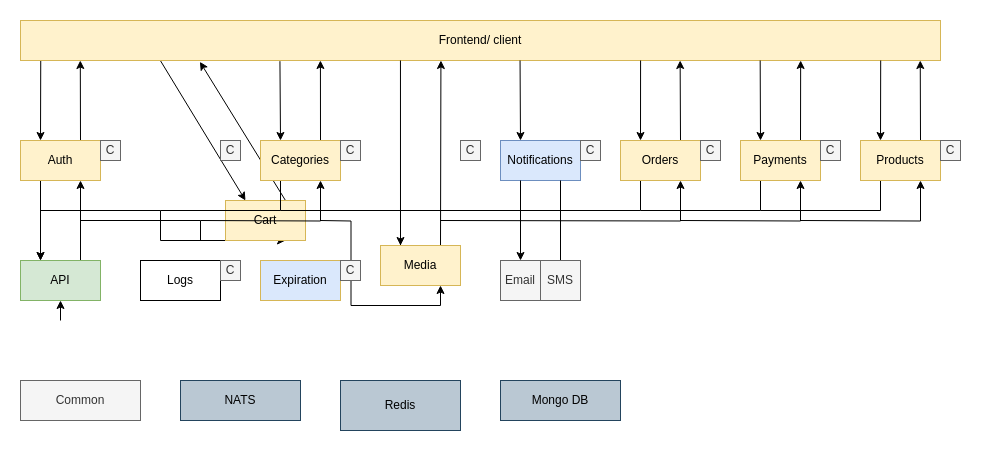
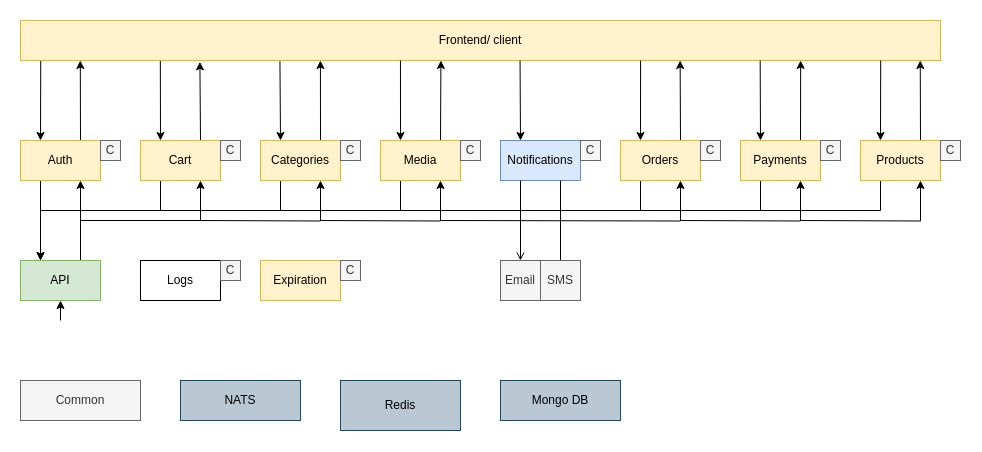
  <mxCell id="0" />
  <mxCell id="1" parent="0" />
  <mxCell id="2" style="edgeStyle=orthogonalEdgeStyle;rounded=0;orthogonalLoop=1;jettySize=auto;html=1;exitX=0.25;exitY=1;exitDx=0;exitDy=0;entryX=0.25;entryY=0;entryDx=0;entryDy=0;" edge="1" parent="1" source="8" target="5"><mxGeometry relative="1" as="geometry" /></mxCell>
  <mxCell id="3" style="edgeStyle=orthogonalEdgeStyle;rounded=0;orthogonalLoop=1;jettySize=auto;html=1;exitX=0.75;exitY=0;exitDx=0;exitDy=0;entryX=0.75;entryY=1;entryDx=0;entryDy=0;" edge="1" parent="1" source="5" target="8"><mxGeometry relative="1" as="geometry" /></mxCell>
  <mxCell id="4" style="edgeStyle=orthogonalEdgeStyle;rounded=0;orthogonalLoop=1;jettySize=auto;html=1;endArrow=classic;endFill=1;entryX=0.5;entryY=1;entryDx=0;entryDy=0;" edge="1" parent="1" target="5"><mxGeometry relative="1" as="geometry"><mxPoint x="60" y="320" as="sourcePoint" /></mxGeometry></mxCell>
  <mxCell id="5" value="API" style="whiteSpace=wrap;html=1;fillColor=#d5e8d4;strokeColor=#82b366;" parent="1" vertex="1"><mxGeometry x="20" y="260" width="80" height="40" as="geometry" /></mxCell>
  <mxCell id="6" style="edgeStyle=none;orthogonalLoop=1;jettySize=auto;html=1;exitX=0.75;exitY=0;exitDx=0;exitDy=0;entryX=0.065;entryY=1;entryDx=0;entryDy=0;entryPerimeter=0;" edge="1" parent="1" source="8" target="19"><mxGeometry relative="1" as="geometry" /></mxCell>
  <mxCell id="7" style="edgeStyle=none;orthogonalLoop=1;jettySize=auto;html=1;exitX=0.022;exitY=1;exitDx=0;exitDy=0;entryX=0.25;entryY=0;entryDx=0;entryDy=0;exitPerimeter=0;" edge="1" parent="1" source="19" target="8"><mxGeometry relative="1" as="geometry" /></mxCell>
  <mxCell id="8" value="Auth" style="whiteSpace=wrap;html=1;fillColor=#fff2cc;strokeColor=#d6b656;glass=0;shadow=0;comic=0;" parent="1" vertex="1"><mxGeometry x="20" y="140" width="80" height="40" as="geometry" /></mxCell>
  <mxCell id="9" style="edgeStyle=none;orthogonalLoop=1;jettySize=auto;html=1;exitX=0.152;exitY=1;exitDx=0;exitDy=0;entryX=0.25;entryY=0;entryDx=0;entryDy=0;exitPerimeter=0;" edge="1" parent="1" source="19" target="13"><mxGeometry relative="1" as="geometry" /></mxCell>
  <mxCell id="10" style="edgeStyle=none;orthogonalLoop=1;jettySize=auto;html=1;exitX=0.75;exitY=0;exitDx=0;exitDy=0;entryX=0.195;entryY=1.033;entryDx=0;entryDy=0;entryPerimeter=0;" edge="1" parent="1" source="13" target="19"><mxGeometry relative="1" as="geometry" /></mxCell>
  <mxCell id="11" style="edgeStyle=orthogonalEdgeStyle;rounded=0;orthogonalLoop=1;jettySize=auto;html=1;exitX=0.25;exitY=1;exitDx=0;exitDy=0;" edge="1" parent="1" source="13"><mxGeometry relative="1" as="geometry"><mxPoint x="40" y="260" as="targetPoint" /><Array as="points"><mxPoint x="160" y="210" /><mxPoint x="40" y="210" /></Array></mxGeometry></mxCell>
  <mxCell id="12" style="edgeStyle=orthogonalEdgeStyle;rounded=0;orthogonalLoop=1;jettySize=auto;html=1;exitX=0.75;exitY=1;exitDx=0;exitDy=0;endArrow=classic;endFill=1;entryX=0.75;entryY=1;entryDx=0;entryDy=0;" edge="1" parent="1" target="13"><mxGeometry relative="1" as="geometry"><mxPoint x="80" y="250" as="sourcePoint" /><Array as="points"><mxPoint x="80" y="220" /><mxPoint x="200" y="220" /></Array></mxGeometry></mxCell>
- <mxCell id="13" value="Cart" style="whiteSpace=wrap;html=1;fillColor=#fff2cc;strokeColor=#d6b656;" parent="1" vertex="1"><mxGeometry x="225" y="200" width="80" height="40" as="geometry" /></mxCell>
+ <mxCell id="13" value="Cart" style="whiteSpace=wrap;html=1;fillColor=#fff2cc;strokeColor=#d6b656;" parent="1" vertex="1"><mxGeometry x="140" y="140" width="80" height="40" as="geometry" /></mxCell>
  <mxCell id="14" style="edgeStyle=none;orthogonalLoop=1;jettySize=auto;html=1;exitX=0.282;exitY=1.017;exitDx=0;exitDy=0;entryX=0.25;entryY=0;entryDx=0;entryDy=0;exitPerimeter=0;" edge="1" parent="1" source="19" target="18"><mxGeometry relative="1" as="geometry" /></mxCell>
  <mxCell id="15" style="edgeStyle=none;orthogonalLoop=1;jettySize=auto;html=1;exitX=0.75;exitY=0;exitDx=0;exitDy=0;entryX=0.326;entryY=1;entryDx=0;entryDy=0;entryPerimeter=0;" edge="1" parent="1" source="18" target="19"><mxGeometry relative="1" as="geometry" /></mxCell>
  <mxCell id="16" style="edgeStyle=orthogonalEdgeStyle;rounded=0;orthogonalLoop=1;jettySize=auto;html=1;exitX=0.25;exitY=1;exitDx=0;exitDy=0;endArrow=none;endFill=0;" edge="1" parent="1" source="18"><mxGeometry relative="1" as="geometry"><mxPoint x="160" y="210" as="targetPoint" /><Array as="points"><mxPoint x="280" y="210" /></Array></mxGeometry></mxCell>
  <mxCell id="17" style="edgeStyle=orthogonalEdgeStyle;rounded=0;orthogonalLoop=1;jettySize=auto;html=1;exitX=0.75;exitY=1;exitDx=0;exitDy=0;endArrow=classic;endFill=1;entryX=0.75;entryY=1;entryDx=0;entryDy=0;" edge="1" parent="1" target="18"><mxGeometry relative="1" as="geometry"><mxPoint x="200" y="220" as="sourcePoint" /></mxGeometry></mxCell>
  <mxCell id="18" value="Categories" style="whiteSpace=wrap;html=1;fillColor=#fff2cc;strokeColor=#d6b656;" parent="1" vertex="1"><mxGeometry x="260" y="140" width="80" height="40" as="geometry" /></mxCell>
  <mxCell id="19" value="Frontend/ client" style="whiteSpace=wrap;html=1;fillColor=#fff2cc;strokeColor=#d6b656;" parent="1" vertex="1"><mxGeometry x="20" y="20" width="920" height="40" as="geometry" /></mxCell>
  <mxCell id="20" value="Common" style="whiteSpace=wrap;html=1;fillColor=#f5f5f5;strokeColor=#666666;fontColor=#333333;" parent="1" vertex="1"><mxGeometry x="20" y="380" width="120" height="40" as="geometry" /></mxCell>
- <mxCell id="21" value="Expiration" style="whiteSpace=wrap;html=1;fillColor=#dae8fc;strokeColor=#d6b656;" parent="1" vertex="1"><mxGeometry x="260" y="260" width="80" height="40" as="geometry" /></mxCell>
+ <mxCell id="21" value="Expiration" style="whiteSpace=wrap;html=1;fillColor=#fff2cc;strokeColor=#d6b656;" parent="1" vertex="1"><mxGeometry x="260" y="260" width="80" height="40" as="geometry" /></mxCell>
  <mxCell id="22" value="Logs" style="whiteSpace=wrap;html=1;" parent="1" vertex="1"><mxGeometry x="140" y="260" width="80" height="40" as="geometry" /></mxCell>
  <mxCell id="23" style="edgeStyle=none;orthogonalLoop=1;jettySize=auto;html=1;exitX=0.413;exitY=1;exitDx=0;exitDy=0;entryX=0.25;entryY=0;entryDx=0;entryDy=0;exitPerimeter=0;" edge="1" parent="1" source="19" target="27"><mxGeometry relative="1" as="geometry" /></mxCell>
  <mxCell id="24" style="edgeStyle=none;orthogonalLoop=1;jettySize=auto;html=1;exitX=0.75;exitY=0;exitDx=0;exitDy=0;entryX=0.457;entryY=1;entryDx=0;entryDy=0;entryPerimeter=0;" edge="1" parent="1" source="27" target="19"><mxGeometry relative="1" as="geometry" /></mxCell>
  <mxCell id="25" style="edgeStyle=orthogonalEdgeStyle;rounded=0;orthogonalLoop=1;jettySize=auto;html=1;exitX=0.25;exitY=1;exitDx=0;exitDy=0;endArrow=none;endFill=0;" edge="1" parent="1" source="27"><mxGeometry relative="1" as="geometry"><mxPoint x="280" y="210" as="targetPoint" /><Array as="points"><mxPoint x="400" y="210" /></Array></mxGeometry></mxCell>
  <mxCell id="26" style="edgeStyle=orthogonalEdgeStyle;rounded=0;orthogonalLoop=1;jettySize=auto;html=1;exitX=0.75;exitY=1;exitDx=0;exitDy=0;endArrow=classic;endFill=1;entryX=0.75;entryY=1;entryDx=0;entryDy=0;" edge="1" parent="1" target="27"><mxGeometry relative="1" as="geometry"><mxPoint x="320" y="220" as="sourcePoint" /></mxGeometry></mxCell>
- <mxCell id="27" value="Media" style="whiteSpace=wrap;html=1;fillColor=#fff2cc;strokeColor=#d6b656;" parent="1" vertex="1"><mxGeometry x="380" y="245" width="80" height="40" as="geometry" /></mxCell>
+ <mxCell id="27" value="Media" style="whiteSpace=wrap;html=1;fillColor=#fff2cc;strokeColor=#d6b656;" parent="1" vertex="1"><mxGeometry x="380" y="140" width="80" height="40" as="geometry" /></mxCell>
  <mxCell id="28" style="edgeStyle=none;orthogonalLoop=1;jettySize=auto;html=1;exitX=0.543;exitY=1;exitDx=0;exitDy=0;entryX=0.25;entryY=0;entryDx=0;entryDy=0;exitPerimeter=0;" edge="1" parent="1" source="19" target="29"><mxGeometry relative="1" as="geometry" /></mxCell>
  <mxCell id="29" value="Notifications" style="whiteSpace=wrap;html=1;fillColor=#dae8fc;strokeColor=#6c8ebf;" parent="1" vertex="1"><mxGeometry x="500" y="140" width="80" height="40" as="geometry" /></mxCell>
  <mxCell id="30" style="edgeStyle=none;orthogonalLoop=1;jettySize=auto;html=1;exitX=0.674;exitY=1;exitDx=0;exitDy=0;entryX=0.25;entryY=0;entryDx=0;entryDy=0;exitPerimeter=0;" edge="1" parent="1" source="19" target="34"><mxGeometry relative="1" as="geometry" /></mxCell>
  <mxCell id="31" style="edgeStyle=none;orthogonalLoop=1;jettySize=auto;html=1;exitX=0.75;exitY=0;exitDx=0;exitDy=0;entryX=0.717;entryY=1;entryDx=0;entryDy=0;entryPerimeter=0;" edge="1" parent="1" source="34" target="19"><mxGeometry relative="1" as="geometry" /></mxCell>
  <mxCell id="32" style="edgeStyle=orthogonalEdgeStyle;rounded=0;orthogonalLoop=1;jettySize=auto;html=1;exitX=0.25;exitY=1;exitDx=0;exitDy=0;endArrow=none;endFill=0;" edge="1" parent="1" source="34"><mxGeometry relative="1" as="geometry"><mxPoint x="400" y="210" as="targetPoint" /><Array as="points"><mxPoint x="640" y="210" /></Array></mxGeometry></mxCell>
  <mxCell id="33" style="edgeStyle=orthogonalEdgeStyle;rounded=0;orthogonalLoop=1;jettySize=auto;html=1;exitX=0.75;exitY=1;exitDx=0;exitDy=0;endArrow=classic;endFill=1;entryX=0.75;entryY=1;entryDx=0;entryDy=0;" edge="1" parent="1" target="34"><mxGeometry relative="1" as="geometry"><mxPoint x="440" y="220" as="sourcePoint" /></mxGeometry></mxCell>
  <mxCell id="34" value="Orders" style="whiteSpace=wrap;html=1;fillColor=#fff2cc;strokeColor=#d6b656;" parent="1" vertex="1"><mxGeometry x="620" y="140" width="80" height="40" as="geometry" /></mxCell>
  <mxCell id="35" style="edgeStyle=none;orthogonalLoop=1;jettySize=auto;html=1;exitX=0.804;exitY=1;exitDx=0;exitDy=0;entryX=0.25;entryY=0;entryDx=0;entryDy=0;exitPerimeter=0;" edge="1" parent="1" source="19" target="39"><mxGeometry relative="1" as="geometry" /></mxCell>
  <mxCell id="36" style="edgeStyle=none;orthogonalLoop=1;jettySize=auto;html=1;exitX=0.75;exitY=0;exitDx=0;exitDy=0;entryX=0.848;entryY=1;entryDx=0;entryDy=0;entryPerimeter=0;" edge="1" parent="1" source="39" target="19"><mxGeometry relative="1" as="geometry" /></mxCell>
  <mxCell id="37" style="edgeStyle=orthogonalEdgeStyle;rounded=0;orthogonalLoop=1;jettySize=auto;html=1;exitX=0.25;exitY=1;exitDx=0;exitDy=0;endArrow=none;endFill=0;" edge="1" parent="1" source="39"><mxGeometry relative="1" as="geometry"><mxPoint x="640" y="210" as="targetPoint" /><Array as="points"><mxPoint x="760" y="210" /></Array></mxGeometry></mxCell>
  <mxCell id="38" style="edgeStyle=orthogonalEdgeStyle;rounded=0;orthogonalLoop=1;jettySize=auto;html=1;exitX=0.75;exitY=1;exitDx=0;exitDy=0;endArrow=classic;endFill=1;entryX=0.75;entryY=1;entryDx=0;entryDy=0;" edge="1" parent="1" target="39"><mxGeometry relative="1" as="geometry"><mxPoint x="680" y="220" as="sourcePoint" /></mxGeometry></mxCell>
  <mxCell id="39" value="Payments" style="whiteSpace=wrap;html=1;fillColor=#fff2cc;strokeColor=#d6b656;" parent="1" vertex="1"><mxGeometry x="740" y="140" width="80" height="40" as="geometry" /></mxCell>
  <mxCell id="40" style="edgeStyle=none;orthogonalLoop=1;jettySize=auto;html=1;exitX=0.935;exitY=1;exitDx=0;exitDy=0;entryX=0.25;entryY=0;entryDx=0;entryDy=0;exitPerimeter=0;" edge="1" parent="1" source="19" target="44"><mxGeometry relative="1" as="geometry" /></mxCell>
  <mxCell id="41" style="edgeStyle=none;orthogonalLoop=1;jettySize=auto;html=1;exitX=0.75;exitY=0;exitDx=0;exitDy=0;entryX=0.978;entryY=1;entryDx=0;entryDy=0;entryPerimeter=0;" edge="1" parent="1" source="44" target="19"><mxGeometry relative="1" as="geometry" /></mxCell>
  <mxCell id="42" style="edgeStyle=orthogonalEdgeStyle;rounded=0;orthogonalLoop=1;jettySize=auto;html=1;exitX=0.25;exitY=1;exitDx=0;exitDy=0;endArrow=none;endFill=0;" edge="1" parent="1" source="44"><mxGeometry relative="1" as="geometry"><mxPoint x="760" y="210" as="targetPoint" /><Array as="points"><mxPoint x="880" y="210" /></Array></mxGeometry></mxCell>
  <mxCell id="43" style="edgeStyle=orthogonalEdgeStyle;rounded=0;orthogonalLoop=1;jettySize=auto;html=1;exitX=0.75;exitY=1;exitDx=0;exitDy=0;endArrow=classic;endFill=1;entryX=0.75;entryY=1;entryDx=0;entryDy=0;" edge="1" parent="1" target="44"><mxGeometry relative="1" as="geometry"><mxPoint x="800" y="220" as="sourcePoint" /></mxGeometry></mxCell>
  <mxCell id="44" value="Products" style="whiteSpace=wrap;html=1;fillColor=#fff2cc;strokeColor=#d6b656;" parent="1" vertex="1"><mxGeometry x="860" y="140" width="80" height="40" as="geometry" /></mxCell>
- <mxCell id="45" style="edgeStyle=none;orthogonalLoop=1;jettySize=auto;html=1;exitX=0.25;exitY=1;exitDx=0;exitDy=0;entryX=0.5;entryY=0;entryDx=0;entryDy=0;" edge="1" parent="1" source="29" target="46"><mxGeometry relative="1" as="geometry" /></mxCell>
+ <mxCell id="45" style="edgeStyle=none;orthogonalLoop=1;jettySize=auto;html=1;exitX=0.25;exitY=1;exitDx=0;exitDy=0;entryX=0.5;entryY=0;entryDx=0;entryDy=0;endArrow=open;" edge="1" parent="1" source="29" target="46"><mxGeometry relative="1" as="geometry" /></mxCell>
  <mxCell id="46" value="Email" style="whiteSpace=wrap;html=1;fillColor=#f5f5f5;strokeColor=#666666;fontColor=#333333;" vertex="1" parent="1"><mxGeometry x="500" y="260" width="40" height="40" as="geometry" /></mxCell>
  <mxCell id="47" style="edgeStyle=none;orthogonalLoop=1;jettySize=auto;html=1;exitX=0.75;exitY=1;exitDx=0;exitDy=0;entryX=0.5;entryY=0;entryDx=0;entryDy=0;endArrow=none;" edge="1" parent="1" source="29" target="48"><mxGeometry relative="1" as="geometry" /></mxCell>
  <mxCell id="48" value="SMS" style="whiteSpace=wrap;html=1;fillColor=#f5f5f5;strokeColor=#666666;fontColor=#333333;" vertex="1" parent="1"><mxGeometry x="540" y="260" width="40" height="40" as="geometry" /></mxCell>
  <mxCell id="49" value="NATS" style="whiteSpace=wrap;html=1;fillColor=#bac8d3;strokeColor=#23445d;" vertex="1" parent="1"><mxGeometry x="180" y="380" width="120" height="40" as="geometry" /></mxCell>
  <mxCell id="50" value="Redis" style="whiteSpace=wrap;html=1;fillColor=#bac8d3;strokeColor=#23445d;" vertex="1" parent="1"><mxGeometry x="340" y="380" width="120" height="50" as="geometry" /></mxCell>
  <mxCell id="51" value="Mongo DB" style="whiteSpace=wrap;html=1;fillColor=#bac8d3;strokeColor=#23445d;" vertex="1" parent="1"><mxGeometry x="500" y="380" width="120" height="40" as="geometry" /></mxCell>
  <mxCell id="52" value="C" style="whiteSpace=wrap;html=1;fillColor=#f5f5f5;strokeColor=#666666;fontColor=#333333;" vertex="1" parent="1"><mxGeometry x="100" y="140" width="20" height="20" as="geometry" /></mxCell>
  <mxCell id="53" value="C" style="whiteSpace=wrap;html=1;fillColor=#f5f5f5;strokeColor=#666666;fontColor=#333333;" vertex="1" parent="1"><mxGeometry x="220" y="140" width="20" height="20" as="geometry" /></mxCell>
  <mxCell id="54" value="C" style="whiteSpace=wrap;html=1;fillColor=#f5f5f5;strokeColor=#666666;fontColor=#333333;" vertex="1" parent="1"><mxGeometry x="340" y="140" width="20" height="20" as="geometry" /></mxCell>
  <mxCell id="55" value="C" style="whiteSpace=wrap;html=1;fillColor=#f5f5f5;strokeColor=#666666;fontColor=#333333;" vertex="1" parent="1"><mxGeometry x="460" y="140" width="20" height="20" as="geometry" /></mxCell>
  <mxCell id="56" value="C" style="whiteSpace=wrap;html=1;fillColor=#f5f5f5;strokeColor=#666666;fontColor=#333333;" vertex="1" parent="1"><mxGeometry x="220" y="260" width="20" height="20" as="geometry" /></mxCell>
  <mxCell id="57" value="C" style="whiteSpace=wrap;html=1;fillColor=#f5f5f5;strokeColor=#666666;fontColor=#333333;" vertex="1" parent="1"><mxGeometry x="340" y="260" width="20" height="20" as="geometry" /></mxCell>
  <mxCell id="58" value="C" style="whiteSpace=wrap;html=1;fillColor=#f5f5f5;strokeColor=#666666;fontColor=#333333;" vertex="1" parent="1"><mxGeometry x="580" y="140" width="20" height="20" as="geometry" /></mxCell>
  <mxCell id="59" value="C" style="whiteSpace=wrap;html=1;fillColor=#f5f5f5;strokeColor=#666666;fontColor=#333333;" vertex="1" parent="1"><mxGeometry x="700" y="140" width="20" height="20" as="geometry" /></mxCell>
  <mxCell id="60" value="C" style="whiteSpace=wrap;html=1;fillColor=#f5f5f5;strokeColor=#666666;fontColor=#333333;" vertex="1" parent="1"><mxGeometry x="820" y="140" width="20" height="20" as="geometry" /></mxCell>
  <mxCell id="61" value="C" style="whiteSpace=wrap;html=1;fillColor=#f5f5f5;strokeColor=#666666;fontColor=#333333;" vertex="1" parent="1"><mxGeometry x="940" y="140" width="20" height="20" as="geometry" /></mxCell>
